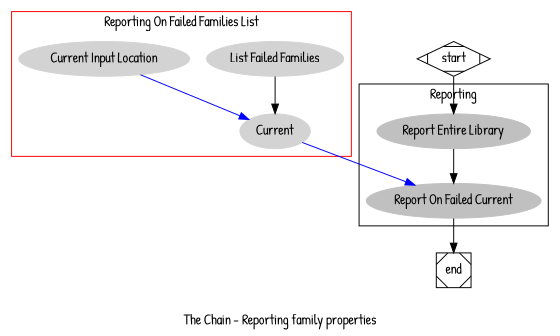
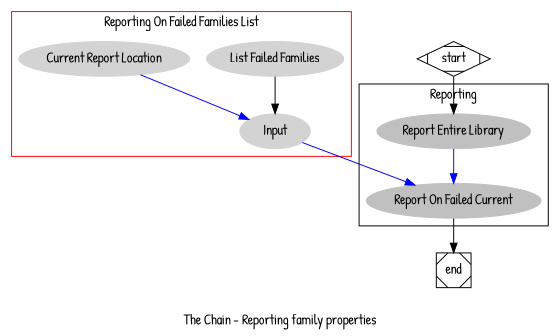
  digraph {
    fontname="Patrick Hand"
    label="The Chain - Reporting family properties"
    node [color=lightgrey fontname="Patrick Hand" style=filled]
    edge [fontname="Patrick Hand"]
    "Report Entire Library" [color=grey]
    n2 [color=grey label="Report On Failed Current"]
    "List Failed Families"
-   Input [label=Current]
-   "Current Report Location" [label="Current Input Location"]
+   Input
+   "Current Report Location"
    end [shape=Msquare color="" style=""]
    start [shape=Mdiamond color="" style=""]
    subgraph cluster_1 {
      color=black
      label=Reporting
      "Report Entire Library"
      n2
    }
    subgraph cluster_2 {
      color=red
      label="Reporting On Failed Families List"
      "List Failed Families"
      Input
      "Current Report Location"
    }
-   "Report Entire Library" -> n2 [arrowhead=normal arrowtail=dot color=black]
+   "Report Entire Library" -> n2 [arrowhead=normal arrowtail=dot color=blue]
    n2 -> end
    "List Failed Families" -> Input
    Input -> n2 [color=blue]
    "Current Report Location" -> Input [color=blue]
    start -> "Report Entire Library"
  }
